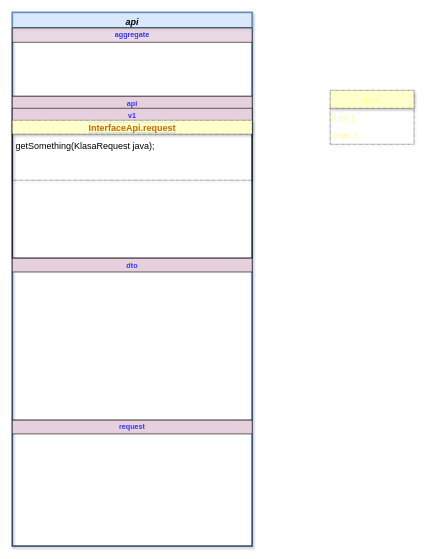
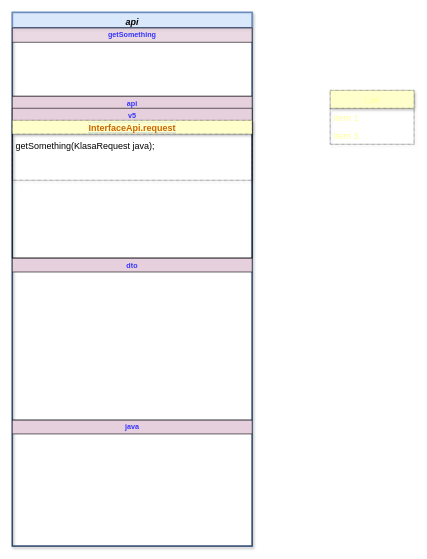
  <mxCell id="0" />
  <mxCell id="1" parent="0" />
  <mxCell id="2" value="api" style="swimlane;fontStyle=3;align=center;verticalAlign=top;childLayout=stackLayout;horizontal=1;startSize=26;horizontalStack=0;resizeParent=1;resizeLast=0;collapsible=1;marginBottom=0;rounded=0;shadow=1;strokeWidth=3;fontSize=15;fillColor=#dae8fc;strokeColor=#6c8ebf;perimeterSpacing=3;glass=0;gradientColor=none;swimlaneFillColor=none;labelPadding=0;fixDash=0;" parent="1" vertex="1"><mxGeometry x="20" y="20" width="400" height="890" as="geometry"><mxRectangle x="230" y="140" width="160" height="26" as="alternateBounds" /></mxGeometry></mxCell>
- <mxCell id="3" value="&lt;font color=&quot;#3333ff&quot;&gt;aggregate&lt;/font&gt;" style="swimlane;whiteSpace=wrap;html=1;fillOpacity=83;fillColor=#E6D0DE;startSize=24;" vertex="1" parent="2"><mxGeometry y="26" width="400" height="114" as="geometry"><mxRectangle y="26" width="330" height="30" as="alternateBounds" /></mxGeometry></mxCell>
+ <mxCell id="3" value="&lt;font color=&quot;#3333ff&quot;&gt;getSomething&lt;/font&gt;" style="swimlane;whiteSpace=wrap;html=1;fillOpacity=83;fillColor=#E6D0DE;startSize=24;" vertex="1" parent="2"><mxGeometry y="26" width="400" height="114" as="geometry"><mxRectangle y="26" width="330" height="30" as="alternateBounds" /></mxGeometry></mxCell>
  <mxCell id="4" value="&lt;font color=&quot;#3333ff&quot;&gt;api&lt;/font&gt;" style="swimlane;whiteSpace=wrap;html=1;startSize=23;fillColor=#E6D0DE;" vertex="1" parent="2"><mxGeometry y="140" width="400" height="270" as="geometry"><mxRectangle y="140" width="400" height="30" as="alternateBounds" /></mxGeometry></mxCell>
- <mxCell id="5" value="&lt;font color=&quot;#3333ff&quot;&gt;v1&lt;/font&gt;" style="swimlane;whiteSpace=wrap;html=1;startSize=23;fillColor=#E6D0DE;" vertex="1" parent="4"><mxGeometry y="20" width="400" height="250" as="geometry"><mxRectangle y="20" width="400" height="250" as="alternateBounds" /></mxGeometry></mxCell>
+ <mxCell id="5" value="&lt;font color=&quot;#3333ff&quot;&gt;v5&lt;/font&gt;" style="swimlane;whiteSpace=wrap;html=1;startSize=23;fillColor=#E6D0DE;" vertex="1" parent="4"><mxGeometry y="20" width="400" height="250" as="geometry"><mxRectangle y="20" width="400" height="250" as="alternateBounds" /></mxGeometry></mxCell>
  <mxCell id="6" value="&lt;font color=&quot;#cc6600&quot;&gt;&lt;span style=&quot;background-color: rgb(255, 255, 204);&quot;&gt;InterfaceApi.request&lt;/span&gt;&lt;/font&gt;" style="swimlane;whiteSpace=wrap;html=1;shadow=1;glass=0;labelBackgroundColor=#A9C4EB;strokeWidth=1;fontSize=15;fontColor=#3333FF;fillColor=#FFFFCC;gradientColor=none;dashed=1;dashPattern=1 1;" vertex="1" parent="5"><mxGeometry y="20" width="400" height="100" as="geometry" /></mxCell>
  <mxCell id="7" value="&lt;font color=&quot;#000000&quot;&gt;getSomething(KlasaRequest java);&lt;/font&gt;" style="text;strokeColor=none;fillColor=none;align=left;verticalAlign=middle;spacingLeft=4;spacingRight=4;overflow=hidden;points=[[0,0.5],[1,0.5]];portConstraint=eastwest;rotatable=0;whiteSpace=wrap;html=1;fontSize=15;fontColor=#FFFF99;" vertex="1" parent="6"><mxGeometry y="25" width="500" height="35" as="geometry" /></mxCell>
  <mxCell id="8" value="&lt;font color=&quot;#3333ff&quot;&gt;dto&lt;/font&gt;" style="swimlane;whiteSpace=wrap;html=1;startSize=23;fillColor=#E6D0DE;" vertex="1" parent="2"><mxGeometry y="410" width="400" height="270" as="geometry"><mxRectangle y="340" width="390" height="30" as="alternateBounds" /></mxGeometry></mxCell>
- <mxCell id="9" value="&lt;font color=&quot;#3333ff&quot;&gt;request&lt;/font&gt;" style="swimlane;whiteSpace=wrap;html=1;startSize=23;fillColor=#E6D0DE;" vertex="1" parent="2"><mxGeometry y="680" width="400" height="210" as="geometry"><mxRectangle y="370" width="330" height="30" as="alternateBounds" /></mxGeometry></mxCell>
- <mxCell id="10" value="Item" style="swimlane;fontStyle=0;childLayout=stackLayout;horizontal=1;startSize=30;horizontalStack=0;resizeParent=1;resizeParentMax=0;resizeLast=0;collapsible=1;marginBottom=0;whiteSpace=wrap;html=1;shadow=1;glass=0;dashed=1;dashPattern=1 1;labelBackgroundColor=#FFFFCC;strokeWidth=1;fontSize=15;fontColor=#FFFF99;fillColor=#FFFFCC;gradientColor=none;" vertex="1" parent="1"><mxGeometry x="550" y="150" width="140" height="90" as="geometry" /></mxCell>
- <mxCell id="11" value="List 1" style="text;strokeColor=none;fillColor=none;align=left;verticalAlign=middle;spacingLeft=4;spacingRight=4;overflow=hidden;points=[[0,0.5],[1,0.5]];portConstraint=eastwest;rotatable=0;whiteSpace=wrap;html=1;fontSize=15;fontColor=#FFFF99;" vertex="1" parent="10"><mxGeometry y="30" width="140" height="30" as="geometry" /></mxCell>
+ <mxCell id="9" value="&lt;font color=&quot;#3333ff&quot;&gt;java&lt;/font&gt;" style="swimlane;whiteSpace=wrap;html=1;startSize=23;fillColor=#E6D0DE;" vertex="1" parent="2"><mxGeometry y="680" width="400" height="210" as="geometry"><mxRectangle y="370" width="330" height="30" as="alternateBounds" /></mxGeometry></mxCell>
+ <mxCell id="10" value="List" style="swimlane;fontStyle=0;childLayout=stackLayout;horizontal=1;startSize=30;horizontalStack=0;resizeParent=1;resizeParentMax=0;resizeLast=0;collapsible=1;marginBottom=0;whiteSpace=wrap;html=1;shadow=1;glass=0;dashed=1;dashPattern=1 1;labelBackgroundColor=#FFFFCC;strokeWidth=1;fontSize=15;fontColor=#FFFF99;fillColor=#FFFFCC;gradientColor=none;" vertex="1" parent="1"><mxGeometry x="550" y="150" width="140" height="90" as="geometry" /></mxCell>
+ <mxCell id="11" value="Item 1" style="text;strokeColor=none;fillColor=none;align=left;verticalAlign=middle;spacingLeft=4;spacingRight=4;overflow=hidden;points=[[0,0.5],[1,0.5]];portConstraint=eastwest;rotatable=0;whiteSpace=wrap;html=1;fontSize=15;fontColor=#FFFF99;" vertex="1" parent="10"><mxGeometry y="30" width="140" height="30" as="geometry" /></mxCell>
  <mxCell id="12" value="Item 3" style="text;strokeColor=none;fillColor=none;align=left;verticalAlign=middle;spacingLeft=4;spacingRight=4;overflow=hidden;points=[[0,0.5],[1,0.5]];portConstraint=eastwest;rotatable=0;whiteSpace=wrap;html=1;fontSize=15;fontColor=#FFFF99;" vertex="1" parent="10"><mxGeometry y="60" width="140" height="30" as="geometry" /></mxCell>
